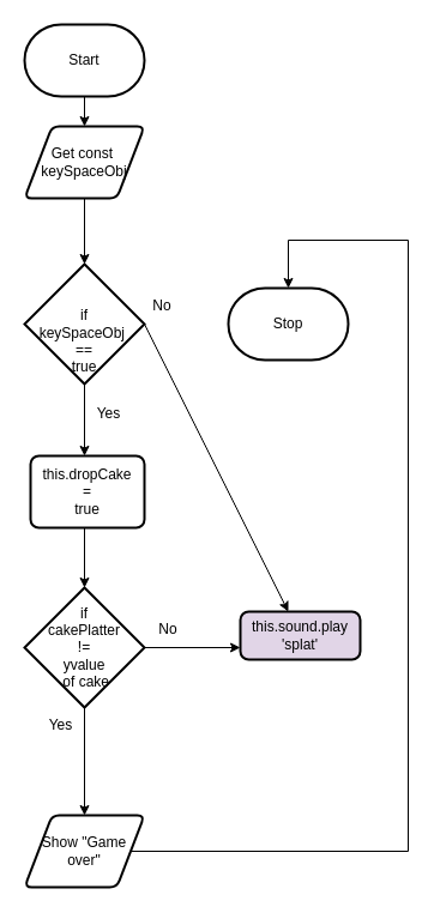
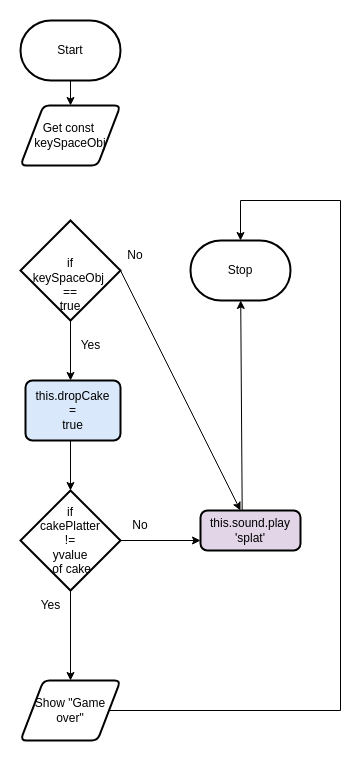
  <mxCell id="0" />
  <mxCell id="1" parent="0" />
  <mxCell id="2" style="edgeStyle=none;html=1;" parent="1" source="3" target="6" edge="1"><mxGeometry relative="1" as="geometry"><mxPoint x="80" y="150" as="targetPoint" /></mxGeometry></mxCell>
  <mxCell id="3" value="Start" style="strokeWidth=2;html=1;shape=mxgraph.flowchart.terminator;whiteSpace=wrap;" parent="1" vertex="1"><mxGeometry x="20" y="20" width="100" height="60" as="geometry" /></mxCell>
  <mxCell id="4" value="Stop" style="strokeWidth=2;html=1;shape=mxgraph.flowchart.terminator;whiteSpace=wrap;" parent="1" vertex="1"><mxGeometry x="190" y="240" width="100" height="60" as="geometry" /></mxCell>
- <mxCell id="5" style="edgeStyle=none;html=1;entryX=0.5;entryY=0;entryDx=0;entryDy=0;entryPerimeter=0;" parent="1" source="6" target="9" edge="1"><mxGeometry relative="1" as="geometry"><mxPoint x="80" y="220" as="targetPoint" /></mxGeometry></mxCell>
  <mxCell id="6" value="Get const&amp;nbsp;&lt;br&gt;keySpaceObj" style="shape=parallelogram;html=1;strokeWidth=2;perimeter=parallelogramPerimeter;whiteSpace=wrap;rounded=1;arcSize=12;size=0.23;" parent="1" vertex="1"><mxGeometry x="20" y="105" width="100" height="60" as="geometry" /></mxCell>
  <mxCell id="7" style="edgeStyle=none;html=1;" parent="1" source="9" edge="1"><mxGeometry relative="1" as="geometry"><mxPoint x="70" y="380" as="targetPoint" /></mxGeometry></mxCell>
  <mxCell id="8" style="edgeStyle=none;rounded=0;html=1;exitX=1;exitY=0.5;exitDx=0;exitDy=0;exitPerimeter=0;" parent="1" source="9" target="22" edge="1"><mxGeometry relative="1" as="geometry"><mxPoint x="240" y="270" as="targetPoint" /></mxGeometry></mxCell>
  <mxCell id="9" value="&lt;br&gt;&lt;br&gt;if &lt;br&gt;keySpaceObj&amp;nbsp;&lt;br&gt;==&lt;br&gt;true" style="strokeWidth=2;html=1;shape=mxgraph.flowchart.decision;whiteSpace=wrap;" parent="1" vertex="1"><mxGeometry x="20" y="220" width="100" height="100" as="geometry" /></mxCell>
  <mxCell id="10" style="edgeStyle=none;html=1;" parent="1" target="13" edge="1"><mxGeometry relative="1" as="geometry"><mxPoint x="80" y="500" as="targetPoint" /><mxPoint x="70" y="440" as="sourcePoint" /></mxGeometry></mxCell>
  <mxCell id="11" style="edgeStyle=none;rounded=0;html=1;" parent="1" source="13" edge="1"><mxGeometry relative="1" as="geometry"><mxPoint x="70" y="680" as="targetPoint" /></mxGeometry></mxCell>
  <mxCell id="12" style="edgeStyle=none;html=1;" edge="1" parent="1" source="13"><mxGeometry relative="1" as="geometry"><mxPoint x="200" y="540" as="targetPoint" /></mxGeometry></mxCell>
  <mxCell id="13" value="if &lt;br&gt;cakePlatter &lt;br&gt;!=&lt;br&gt;yvalue&lt;br&gt;&amp;nbsp;of cake" style="strokeWidth=2;html=1;shape=mxgraph.flowchart.decision;whiteSpace=wrap;" parent="1" vertex="1"><mxGeometry x="20" y="490" width="100" height="100" as="geometry" /></mxCell>
- <mxCell id="14" value="this.dropCake&lt;br&gt;=&lt;br&gt;true" style="rounded=1;whiteSpace=wrap;html=1;absoluteArcSize=1;arcSize=14;strokeWidth=2;" parent="1" vertex="1"><mxGeometry x="25" y="380" width="95" height="60" as="geometry" /></mxCell>
+ <mxCell id="14" value="this.dropCake&lt;br&gt;=&lt;br&gt;true" style="rounded=1;whiteSpace=wrap;html=1;absoluteArcSize=1;arcSize=14;strokeWidth=2;fillColor=#dae8fc;" parent="1" vertex="1"><mxGeometry x="25" y="380" width="95" height="60" as="geometry" /></mxCell>
  <mxCell id="15" value="Yes" style="text;html=1;align=center;verticalAlign=middle;resizable=0;points=[];autosize=1;strokeColor=none;fillColor=none;" parent="1" vertex="1"><mxGeometry x="70" y="330" width="40" height="30" as="geometry" /></mxCell>
  <mxCell id="16" value="Yes" style="text;html=1;align=center;verticalAlign=middle;resizable=0;points=[];autosize=1;strokeColor=none;fillColor=none;" parent="1" vertex="1"><mxGeometry x="30" y="590" width="40" height="30" as="geometry" /></mxCell>
  <mxCell id="17" value="No" style="text;strokeColor=none;align=center;fillColor=none;html=1;verticalAlign=middle;whiteSpace=wrap;rounded=0;" parent="1" vertex="1"><mxGeometry x="110" y="510" width="60" height="30" as="geometry" /></mxCell>
  <mxCell id="18" value="No" style="text;strokeColor=none;align=center;fillColor=none;html=1;verticalAlign=middle;whiteSpace=wrap;rounded=0;" parent="1" vertex="1"><mxGeometry x="105" y="240" width="60" height="30" as="geometry" /></mxCell>
  <mxCell id="19" style="edgeStyle=none;html=1;entryX=0.5;entryY=0;entryDx=0;entryDy=0;entryPerimeter=0;rounded=0;" edge="1" parent="1" source="20" target="4"><mxGeometry relative="1" as="geometry"><mxPoint x="190" y="200" as="targetPoint" /><Array as="points"><mxPoint x="340" y="710" /><mxPoint x="340" y="200" /><mxPoint x="240" y="200" /></Array></mxGeometry></mxCell>
  <mxCell id="20" value="Show &quot;Game over&quot;" style="shape=parallelogram;html=1;strokeWidth=2;perimeter=parallelogramPerimeter;whiteSpace=wrap;rounded=1;arcSize=12;size=0.23;" vertex="1" parent="1"><mxGeometry x="20" y="680" width="100" height="60" as="geometry" /></mxCell>
+ <mxCell id="21" style="edgeStyle=none;html=1;exitX=0.417;exitY=-0.002;exitDx=0;exitDy=0;exitPerimeter=0;" edge="1" parent="1" source="22" target="4"><mxGeometry relative="1" as="geometry"><mxPoint x="240" y="510" as="sourcePoint" /></mxGeometry></mxCell>
  <mxCell id="22" value="this.sound.play&lt;br&gt;'splat'" style="rounded=1;whiteSpace=wrap;html=1;absoluteArcSize=1;arcSize=14;strokeWidth=2;fillColor=#e1d5e7;" vertex="1" parent="1"><mxGeometry x="200" y="510" width="100" height="40" as="geometry" /></mxCell>
